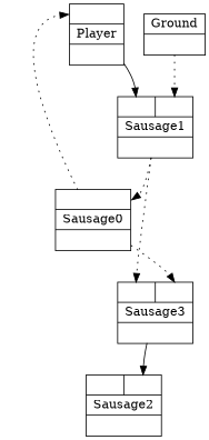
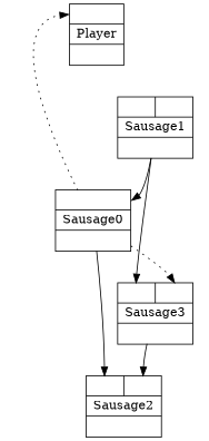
  digraph {
    node [shape=record]
    edge [headport=GroundP style=dotted]
    n1 [label="{{<GroundP>}|{Player}|<PlayerOUT>}"]
    n2 [label="{{<Player>|<GroundP>}|{Sausage1}|<Sausage1OUT>}"]
    n3 [label="{{<Sausage1>|<GroundP>}|{Sausage3}|<Sausage3OUT>}"]
    n4 [label="{{<Sausage1P>}|{Sausage0}|<Sausage0OUT>}"]
-   n5 [label="{{Ground}|<GroundOUT>}"]
    n6 [label="{{<Sausage0>|<Sausage3P>}|{Sausage2}|<Sausage2OUT>}"]
-   n1 -> n2 [headport=Player style=""]
-   n2 -> n3 [headport=Sausage1]
-   n2 -> n4 [headport=Sausage1P]
+   n2 -> n3 [headport=Sausage1 style=""]
+   n2 -> n4 [headport=Sausage1P style=solid]
    n3 -> n6 [headport=Sausage3P style=solid]
    n4 -> n1
    n4 -> n3
-   n5 -> n2
+   n4 -> n6 [headport=Sausage0 style=""]
  }
